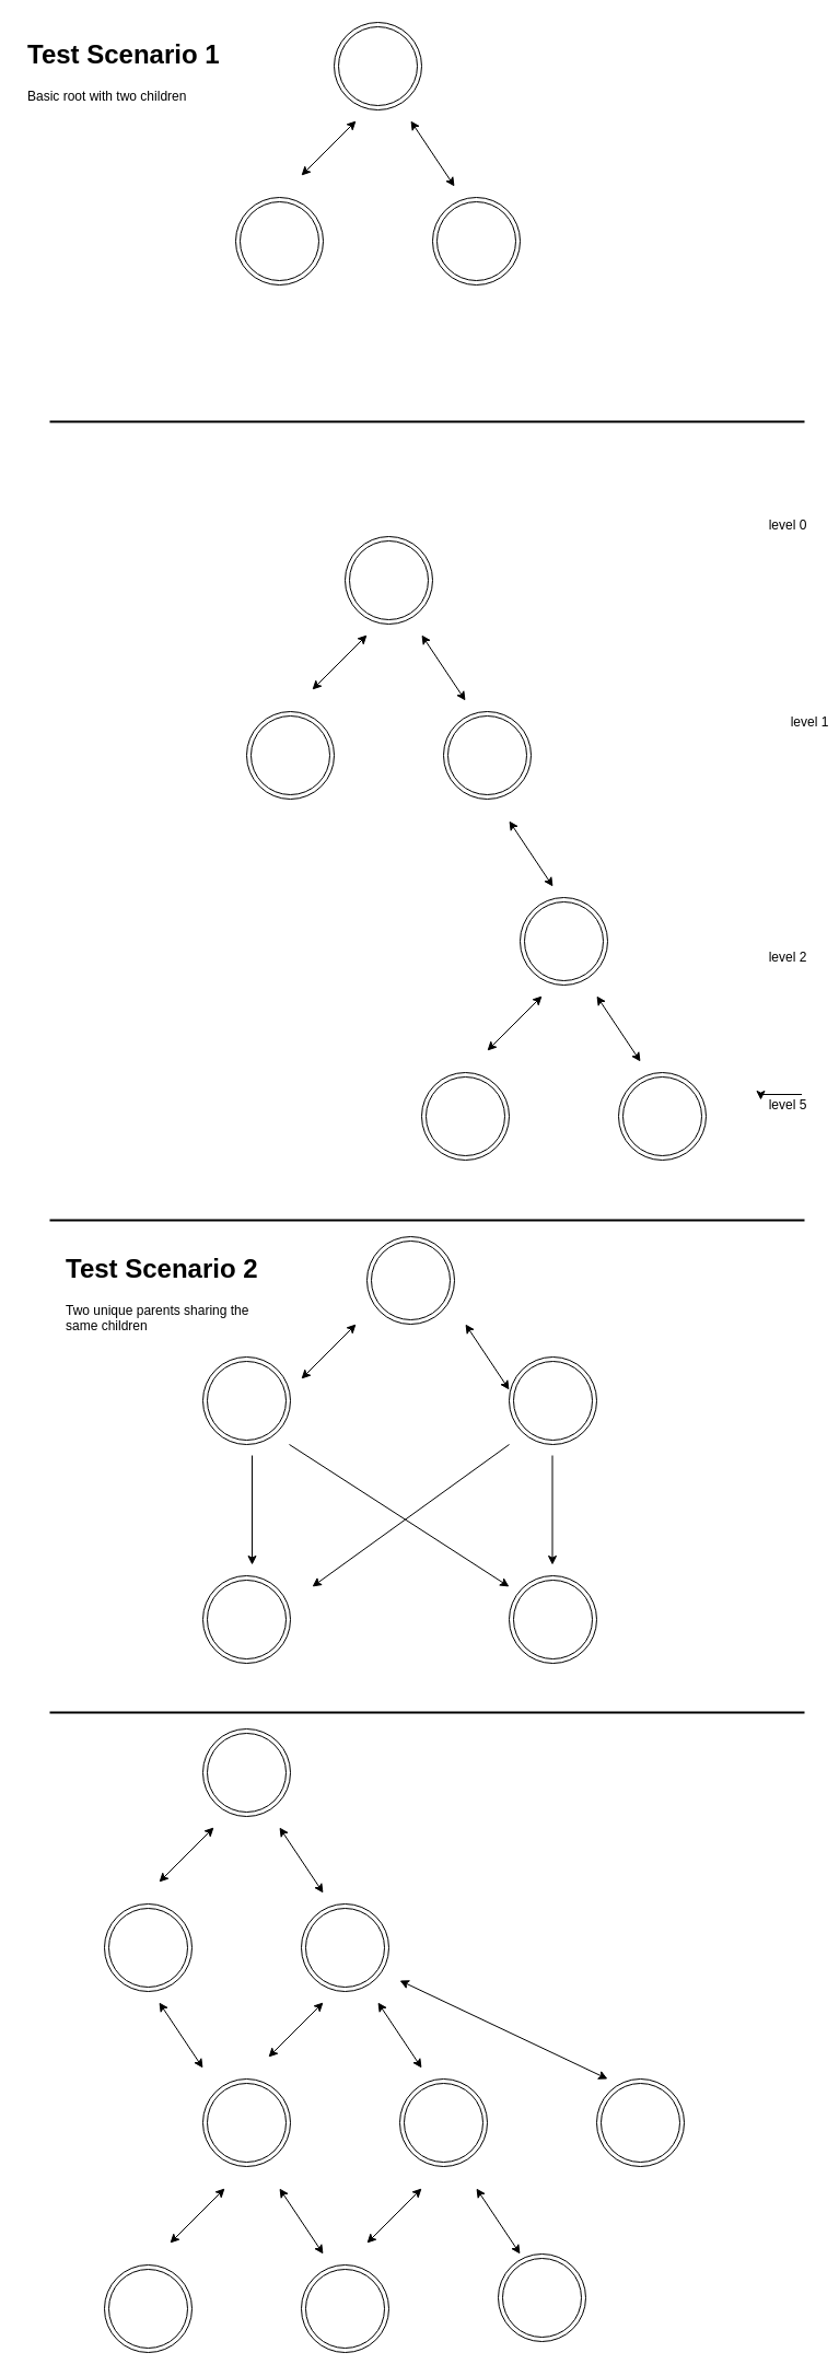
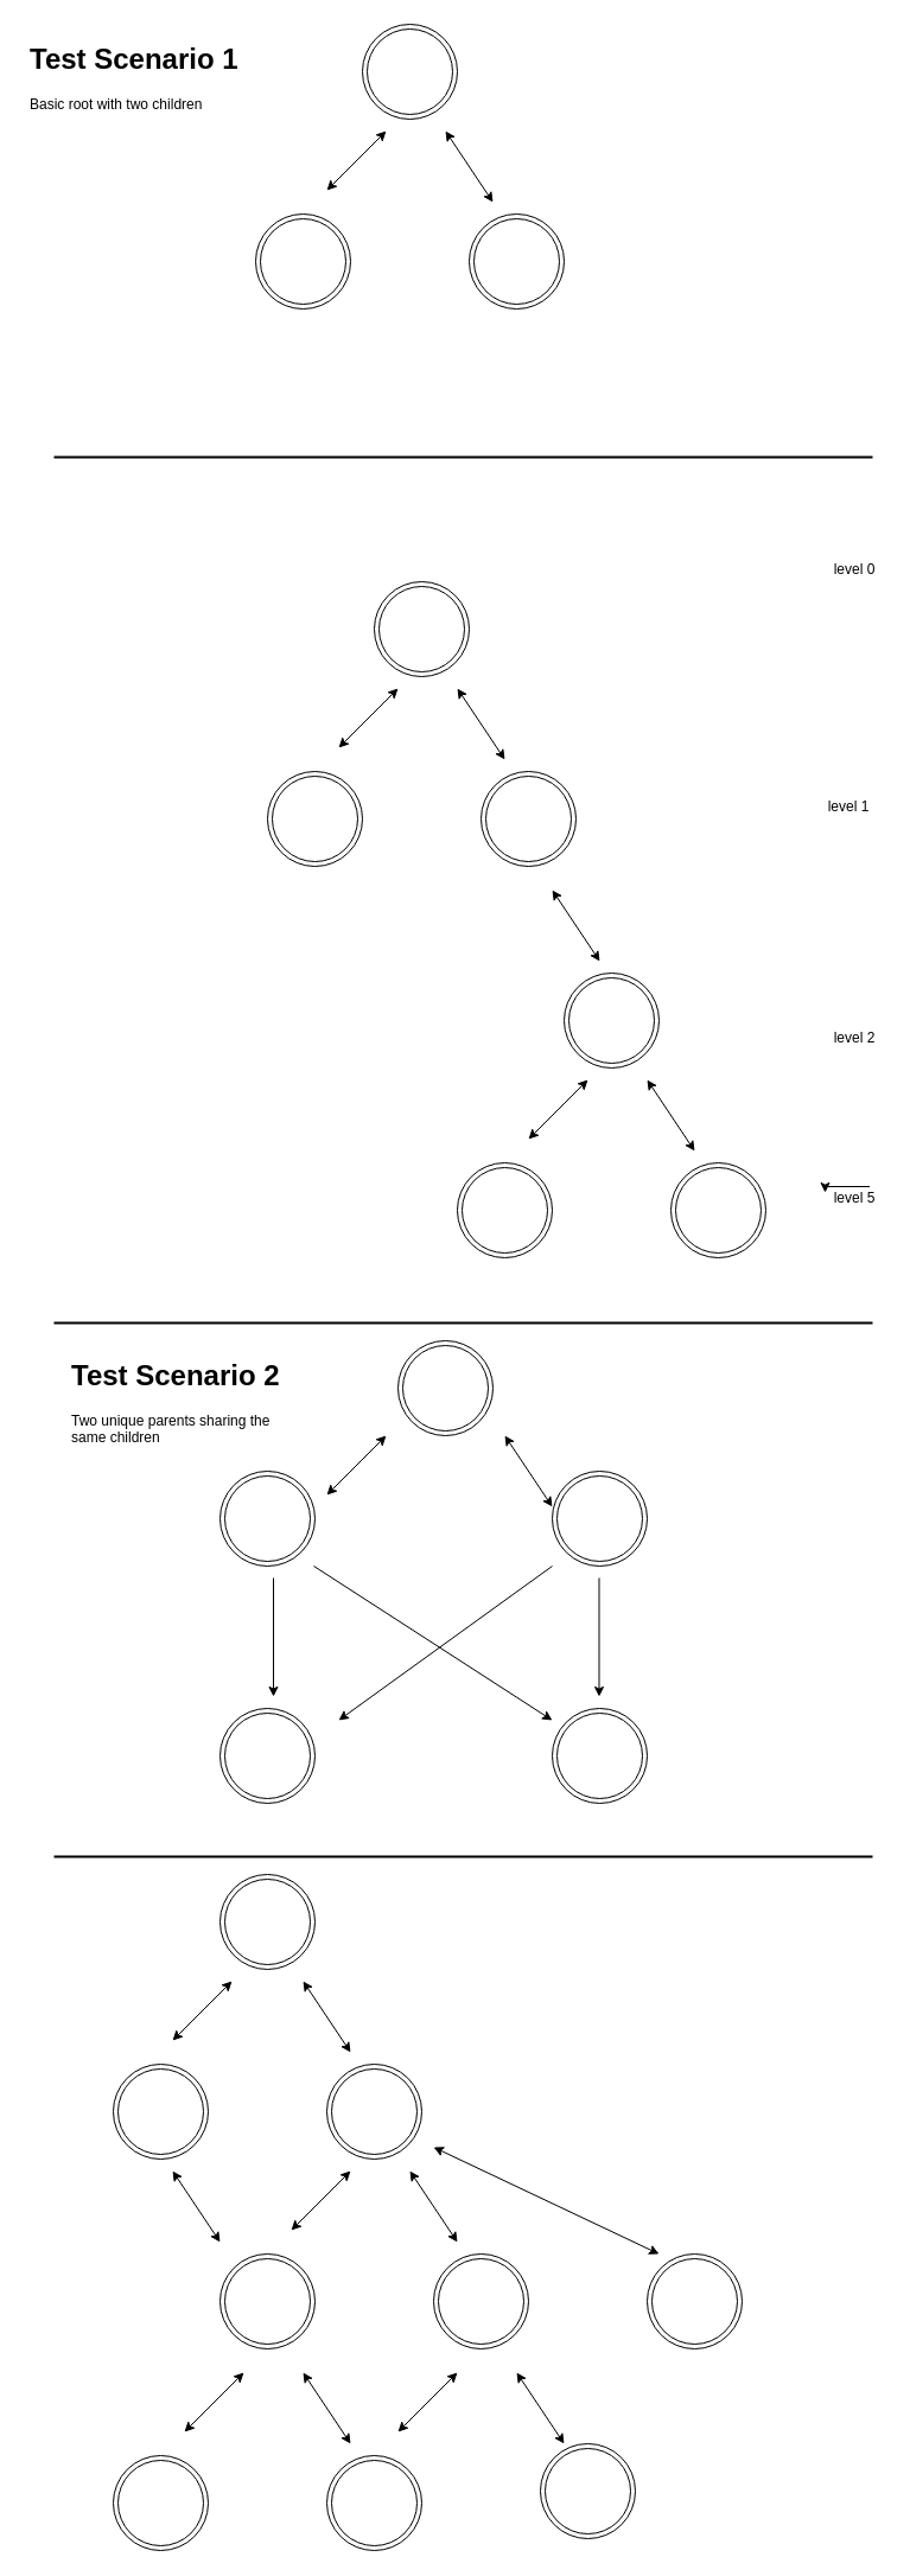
  <mxCell id="0" />
  <mxCell id="1" parent="0" />
  <mxCell id="2" value="" style="ellipse;shape=doubleEllipse;whiteSpace=wrap;html=1;aspect=fixed;" parent="1" vertex="1"><mxGeometry x="305" y="20" width="80" height="80" as="geometry" /></mxCell>
  <mxCell id="3" value="" style="ellipse;shape=doubleEllipse;whiteSpace=wrap;html=1;aspect=fixed;" parent="1" vertex="1"><mxGeometry x="215" y="180" width="80" height="80" as="geometry" /></mxCell>
  <mxCell id="4" value="" style="ellipse;shape=doubleEllipse;whiteSpace=wrap;html=1;aspect=fixed;" parent="1" vertex="1"><mxGeometry x="395" y="180" width="80" height="80" as="geometry" /></mxCell>
  <mxCell id="5" value="" style="endArrow=classic;startArrow=classic;html=1;" parent="1" edge="1"><mxGeometry width="50" height="50" relative="1" as="geometry"><mxPoint x="275" y="160" as="sourcePoint" /><mxPoint x="325" y="110" as="targetPoint" /></mxGeometry></mxCell>
  <mxCell id="6" value="" style="endArrow=classic;startArrow=classic;html=1;" parent="1" edge="1"><mxGeometry width="50" height="50" relative="1" as="geometry"><mxPoint x="415" y="170" as="sourcePoint" /><mxPoint x="375" y="110" as="targetPoint" /></mxGeometry></mxCell>
  <mxCell id="7" value="" style="ellipse;shape=doubleEllipse;whiteSpace=wrap;html=1;aspect=fixed;" parent="1" vertex="1"><mxGeometry x="315" y="490" width="80" height="80" as="geometry" /></mxCell>
  <mxCell id="8" value="" style="ellipse;shape=doubleEllipse;whiteSpace=wrap;html=1;aspect=fixed;" parent="1" vertex="1"><mxGeometry x="225" y="650" width="80" height="80" as="geometry" /></mxCell>
  <mxCell id="9" value="" style="ellipse;shape=doubleEllipse;whiteSpace=wrap;html=1;aspect=fixed;" parent="1" vertex="1"><mxGeometry x="405" y="650" width="80" height="80" as="geometry" /></mxCell>
  <mxCell id="10" value="" style="endArrow=classic;startArrow=classic;html=1;" parent="1" edge="1"><mxGeometry width="50" height="50" relative="1" as="geometry"><mxPoint x="285" y="630" as="sourcePoint" /><mxPoint x="335" y="580" as="targetPoint" /></mxGeometry></mxCell>
  <mxCell id="11" value="" style="endArrow=classic;startArrow=classic;html=1;" parent="1" edge="1"><mxGeometry width="50" height="50" relative="1" as="geometry"><mxPoint x="425" y="640" as="sourcePoint" /><mxPoint x="385" y="580" as="targetPoint" /></mxGeometry></mxCell>
  <mxCell id="12" value="" style="ellipse;shape=doubleEllipse;whiteSpace=wrap;html=1;aspect=fixed;" parent="1" vertex="1"><mxGeometry x="475" y="820" width="80" height="80" as="geometry" /></mxCell>
  <mxCell id="13" value="" style="ellipse;shape=doubleEllipse;whiteSpace=wrap;html=1;aspect=fixed;" parent="1" vertex="1"><mxGeometry x="385" y="980" width="80" height="80" as="geometry" /></mxCell>
  <mxCell id="14" value="" style="ellipse;shape=doubleEllipse;whiteSpace=wrap;html=1;aspect=fixed;" parent="1" vertex="1"><mxGeometry x="565" y="980" width="80" height="80" as="geometry" /></mxCell>
  <mxCell id="15" value="" style="endArrow=classic;startArrow=classic;html=1;" parent="1" edge="1"><mxGeometry width="50" height="50" relative="1" as="geometry"><mxPoint x="445" y="960" as="sourcePoint" /><mxPoint x="495" y="910" as="targetPoint" /></mxGeometry></mxCell>
  <mxCell id="16" value="" style="endArrow=classic;startArrow=classic;html=1;" parent="1" edge="1"><mxGeometry width="50" height="50" relative="1" as="geometry"><mxPoint x="585" y="970" as="sourcePoint" /><mxPoint x="545" y="910" as="targetPoint" /></mxGeometry></mxCell>
  <mxCell id="17" value="" style="endArrow=classic;startArrow=classic;html=1;" parent="1" edge="1"><mxGeometry width="50" height="50" relative="1" as="geometry"><mxPoint x="505" y="810" as="sourcePoint" /><mxPoint x="465" y="750" as="targetPoint" /></mxGeometry></mxCell>
  <mxCell id="18" value="" style="line;strokeWidth=2;html=1;" parent="1" vertex="1"><mxGeometry x="45" y="380" width="690" height="10" as="geometry" /></mxCell>
  <mxCell id="19" value="" style="ellipse;shape=doubleEllipse;whiteSpace=wrap;html=1;aspect=fixed;" parent="1" vertex="1"><mxGeometry x="275" y="1740" width="80" height="80" as="geometry" /></mxCell>
  <mxCell id="20" value="" style="ellipse;shape=doubleEllipse;whiteSpace=wrap;html=1;aspect=fixed;" parent="1" vertex="1"><mxGeometry x="185" y="1900" width="80" height="80" as="geometry" /></mxCell>
  <mxCell id="21" value="" style="ellipse;shape=doubleEllipse;whiteSpace=wrap;html=1;aspect=fixed;" parent="1" vertex="1"><mxGeometry x="365" y="1900" width="80" height="80" as="geometry" /></mxCell>
  <mxCell id="22" value="" style="endArrow=classic;startArrow=classic;html=1;" parent="1" edge="1"><mxGeometry width="50" height="50" relative="1" as="geometry"><mxPoint x="245" y="1880" as="sourcePoint" /><mxPoint x="295" y="1830" as="targetPoint" /></mxGeometry></mxCell>
  <mxCell id="23" value="" style="endArrow=classic;startArrow=classic;html=1;" parent="1" edge="1"><mxGeometry width="50" height="50" relative="1" as="geometry"><mxPoint x="385" y="1890" as="sourcePoint" /><mxPoint x="345" y="1830" as="targetPoint" /></mxGeometry></mxCell>
  <mxCell id="24" value="" style="line;strokeWidth=2;html=1;" parent="1" vertex="1"><mxGeometry x="45" y="1110" width="690" height="10" as="geometry" /></mxCell>
  <mxCell id="25" value="" style="ellipse;shape=doubleEllipse;whiteSpace=wrap;html=1;aspect=fixed;" parent="1" vertex="1"><mxGeometry x="545" y="1900" width="80" height="80" as="geometry" /></mxCell>
  <mxCell id="26" value="" style="endArrow=classic;startArrow=classic;html=1;" parent="1" edge="1"><mxGeometry width="50" height="50" relative="1" as="geometry"><mxPoint x="555" y="1900" as="sourcePoint" /><mxPoint x="365" y="1810" as="targetPoint" /></mxGeometry></mxCell>
  <mxCell id="27" value="" style="ellipse;shape=doubleEllipse;whiteSpace=wrap;html=1;aspect=fixed;" parent="1" vertex="1"><mxGeometry x="95" y="2070" width="80" height="80" as="geometry" /></mxCell>
  <mxCell id="28" value="" style="ellipse;shape=doubleEllipse;whiteSpace=wrap;html=1;aspect=fixed;" parent="1" vertex="1"><mxGeometry x="275" y="2070" width="80" height="80" as="geometry" /></mxCell>
  <mxCell id="29" value="" style="endArrow=classic;startArrow=classic;html=1;" parent="1" edge="1"><mxGeometry width="50" height="50" relative="1" as="geometry"><mxPoint x="155" y="2050" as="sourcePoint" /><mxPoint x="205" y="2000" as="targetPoint" /></mxGeometry></mxCell>
  <mxCell id="30" value="" style="endArrow=classic;startArrow=classic;html=1;" parent="1" edge="1"><mxGeometry width="50" height="50" relative="1" as="geometry"><mxPoint x="295" y="2060" as="sourcePoint" /><mxPoint x="255" y="2000" as="targetPoint" /></mxGeometry></mxCell>
  <mxCell id="31" value="" style="ellipse;shape=doubleEllipse;whiteSpace=wrap;html=1;aspect=fixed;" parent="1" vertex="1"><mxGeometry x="95" y="1740" width="80" height="80" as="geometry" /></mxCell>
  <mxCell id="32" value="" style="endArrow=classic;startArrow=classic;html=1;" parent="1" edge="1"><mxGeometry width="50" height="50" relative="1" as="geometry"><mxPoint x="185" y="1890" as="sourcePoint" /><mxPoint x="145" y="1830" as="targetPoint" /></mxGeometry></mxCell>
  <mxCell id="33" value="" style="endArrow=classic;startArrow=classic;html=1;" parent="1" edge="1"><mxGeometry width="50" height="50" relative="1" as="geometry"><mxPoint x="335" y="2050" as="sourcePoint" /><mxPoint x="385" y="2000" as="targetPoint" /></mxGeometry></mxCell>
  <mxCell id="34" value="" style="ellipse;shape=doubleEllipse;whiteSpace=wrap;html=1;aspect=fixed;" parent="1" vertex="1"><mxGeometry x="455" y="2060" width="80" height="80" as="geometry" /></mxCell>
  <mxCell id="35" value="" style="endArrow=classic;startArrow=classic;html=1;" parent="1" edge="1"><mxGeometry width="50" height="50" relative="1" as="geometry"><mxPoint x="475" y="2060" as="sourcePoint" /><mxPoint x="435" y="2000" as="targetPoint" /></mxGeometry></mxCell>
  <mxCell id="36" value="" style="ellipse;shape=doubleEllipse;whiteSpace=wrap;html=1;aspect=fixed;" parent="1" vertex="1"><mxGeometry x="185" y="1580" width="80" height="80" as="geometry" /></mxCell>
  <mxCell id="37" value="" style="endArrow=classic;startArrow=classic;html=1;" parent="1" edge="1"><mxGeometry width="50" height="50" relative="1" as="geometry"><mxPoint x="295" y="1730" as="sourcePoint" /><mxPoint x="255" y="1670" as="targetPoint" /></mxGeometry></mxCell>
  <mxCell id="38" value="" style="endArrow=classic;startArrow=classic;html=1;" parent="1" edge="1"><mxGeometry width="50" height="50" relative="1" as="geometry"><mxPoint x="145" y="1720" as="sourcePoint" /><mxPoint x="195" y="1670" as="targetPoint" /></mxGeometry></mxCell>
  <mxCell id="39" value="" style="ellipse;shape=doubleEllipse;whiteSpace=wrap;html=1;aspect=fixed;" vertex="1" parent="1"><mxGeometry x="335" y="1130" width="80" height="80" as="geometry" /></mxCell>
  <mxCell id="40" value="&lt;h1&gt;Test Scenario 1&lt;/h1&gt;&lt;p&gt;Basic root with two children&lt;/p&gt;" style="text;html=1;strokeColor=none;fillColor=none;spacing=5;spacingTop=-20;whiteSpace=wrap;overflow=hidden;rounded=0;" vertex="1" parent="1"><mxGeometry x="20" y="30" width="190" height="120" as="geometry" /></mxCell>
  <mxCell id="41" value="" style="ellipse;shape=doubleEllipse;whiteSpace=wrap;html=1;aspect=fixed;" vertex="1" parent="1"><mxGeometry x="185" y="1440" width="80" height="80" as="geometry" /></mxCell>
  <mxCell id="42" value="" style="ellipse;shape=doubleEllipse;whiteSpace=wrap;html=1;aspect=fixed;" vertex="1" parent="1"><mxGeometry x="185" y="1240" width="80" height="80" as="geometry" /></mxCell>
  <mxCell id="43" value="" style="ellipse;shape=doubleEllipse;whiteSpace=wrap;html=1;aspect=fixed;" vertex="1" parent="1"><mxGeometry x="465" y="1440" width="80" height="80" as="geometry" /></mxCell>
  <mxCell id="44" value="" style="ellipse;shape=doubleEllipse;whiteSpace=wrap;html=1;aspect=fixed;" vertex="1" parent="1"><mxGeometry x="465" y="1240" width="80" height="80" as="geometry" /></mxCell>
  <mxCell id="45" value="" style="endArrow=classic;html=1;" edge="1" parent="1"><mxGeometry width="50" height="50" relative="1" as="geometry"><mxPoint x="230" y="1330" as="sourcePoint" /><mxPoint x="230" y="1430" as="targetPoint" /></mxGeometry></mxCell>
  <mxCell id="46" value="" style="endArrow=classic;html=1;" edge="1" parent="1"><mxGeometry width="50" height="50" relative="1" as="geometry"><mxPoint x="264" y="1320" as="sourcePoint" /><mxPoint x="465" y="1450" as="targetPoint" /></mxGeometry></mxCell>
  <mxCell id="47" value="" style="endArrow=classic;html=1;" edge="1" parent="1"><mxGeometry width="50" height="50" relative="1" as="geometry"><mxPoint x="465" y="1320" as="sourcePoint" /><mxPoint x="285" y="1450" as="targetPoint" /></mxGeometry></mxCell>
  <mxCell id="48" value="" style="endArrow=classic;html=1;" edge="1" parent="1"><mxGeometry width="50" height="50" relative="1" as="geometry"><mxPoint x="504.5" y="1330" as="sourcePoint" /><mxPoint x="504.5" y="1430" as="targetPoint" /></mxGeometry></mxCell>
  <mxCell id="49" value="" style="line;strokeWidth=2;html=1;" vertex="1" parent="1"><mxGeometry x="45" y="1560" width="690" height="10" as="geometry" /></mxCell>
  <mxCell id="50" value="" style="endArrow=classic;startArrow=classic;html=1;" edge="1" parent="1"><mxGeometry width="50" height="50" relative="1" as="geometry"><mxPoint x="275" y="1260" as="sourcePoint" /><mxPoint x="325" y="1210" as="targetPoint" /></mxGeometry></mxCell>
  <mxCell id="51" value="" style="endArrow=classic;startArrow=classic;html=1;" edge="1" parent="1"><mxGeometry width="50" height="50" relative="1" as="geometry"><mxPoint x="465" y="1270" as="sourcePoint" /><mxPoint x="425" y="1210" as="targetPoint" /></mxGeometry></mxCell>
  <mxCell id="52" value="&lt;h1&gt;Test Scenario 2&lt;/h1&gt;&lt;p&gt;Two unique parents sharing the same children&lt;/p&gt;" style="text;html=1;strokeColor=none;fillColor=none;spacing=5;spacingTop=-20;whiteSpace=wrap;overflow=hidden;rounded=0;" vertex="1" parent="1"><mxGeometry x="55" y="1140" width="190" height="120" as="geometry" /></mxCell>
  <mxCell id="53" value="level 0" style="text;html=1;strokeColor=none;fillColor=none;align=center;verticalAlign=middle;whiteSpace=wrap;rounded=0;" vertex="1" parent="1"><mxGeometry x="700" y="470" width="40" height="20" as="geometry" /></mxCell>
- <mxCell id="54" value="level 1" style="text;html=1;strokeColor=none;fillColor=none;align=center;verticalAlign=middle;whiteSpace=wrap;rounded=0;" vertex="1" parent="1"><mxGeometry x="720" y="650" width="40" height="20" as="geometry" /></mxCell>
+ <mxCell id="54" value="level 1" style="text;html=1;strokeColor=none;fillColor=none;align=center;verticalAlign=middle;whiteSpace=wrap;rounded=0;" vertex="1" parent="1"><mxGeometry x="695" y="670" width="40" height="20" as="geometry" /></mxCell>
  <mxCell id="55" value="level 2" style="text;html=1;strokeColor=none;fillColor=none;align=center;verticalAlign=middle;whiteSpace=wrap;rounded=0;" vertex="1" parent="1"><mxGeometry x="695" y="865" width="50" height="20" as="geometry" /></mxCell>
  <mxCell id="56" value="level 5" style="text;html=1;strokeColor=none;fillColor=none;align=center;verticalAlign=middle;whiteSpace=wrap;rounded=0;" vertex="1" parent="1"><mxGeometry x="695" y="1000" width="50" height="20" as="geometry" /></mxCell>
  <mxCell id="57" style="edgeStyle=orthogonalEdgeStyle;rounded=0;orthogonalLoop=1;jettySize=auto;html=1;exitX=0.75;exitY=0;exitDx=0;exitDy=0;entryX=0;entryY=0.25;entryDx=0;entryDy=0;" edge="1" parent="1" source="56" target="56"><mxGeometry relative="1" as="geometry" /></mxCell>
